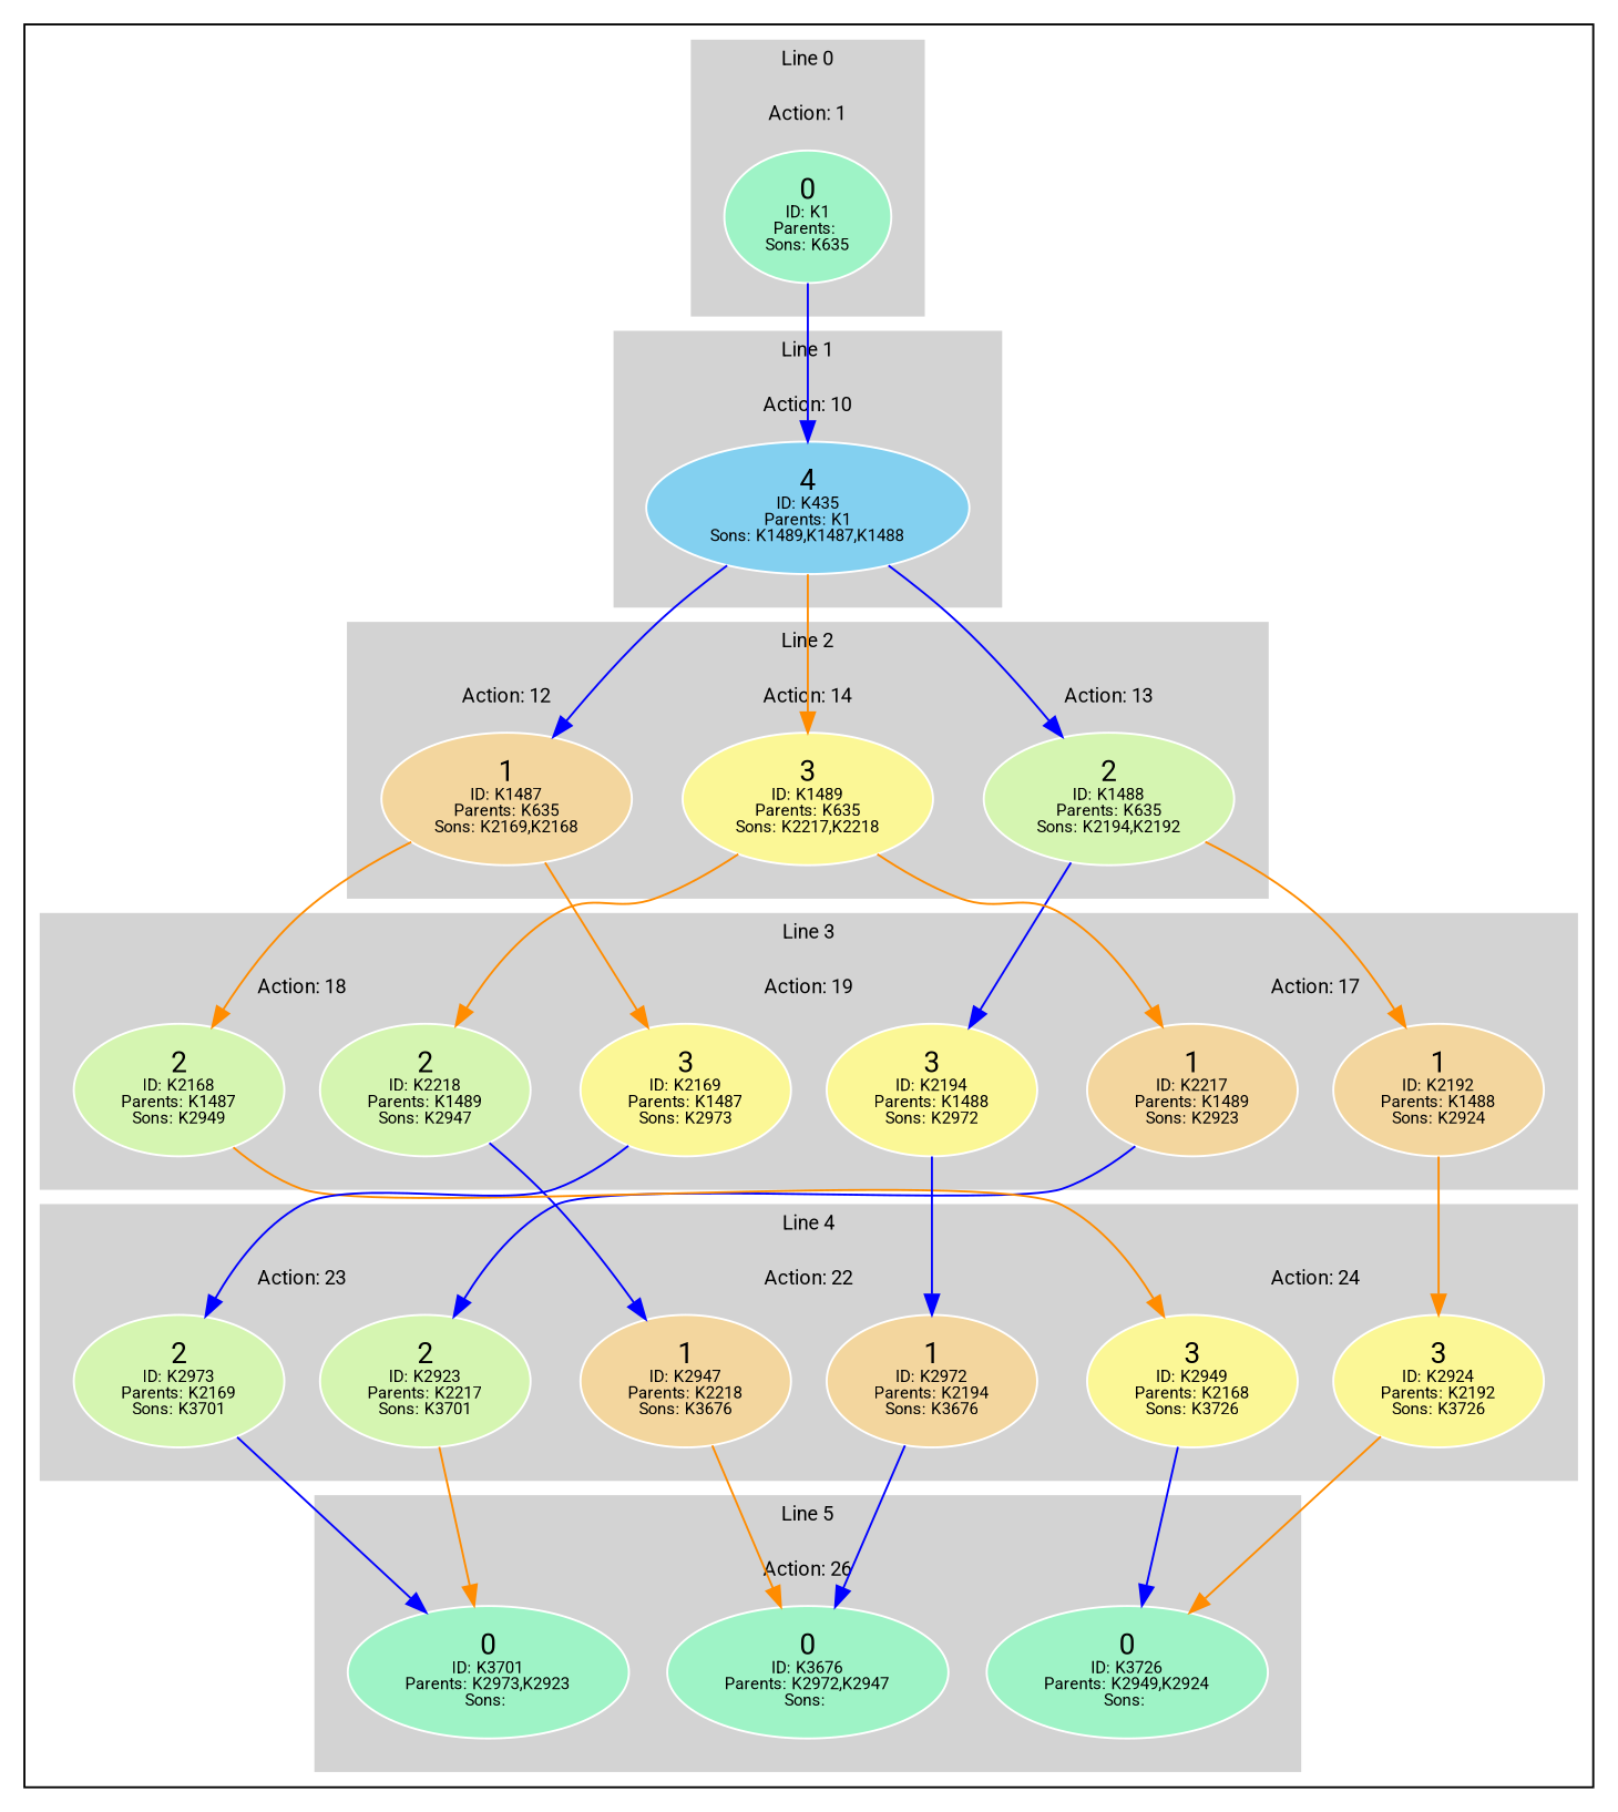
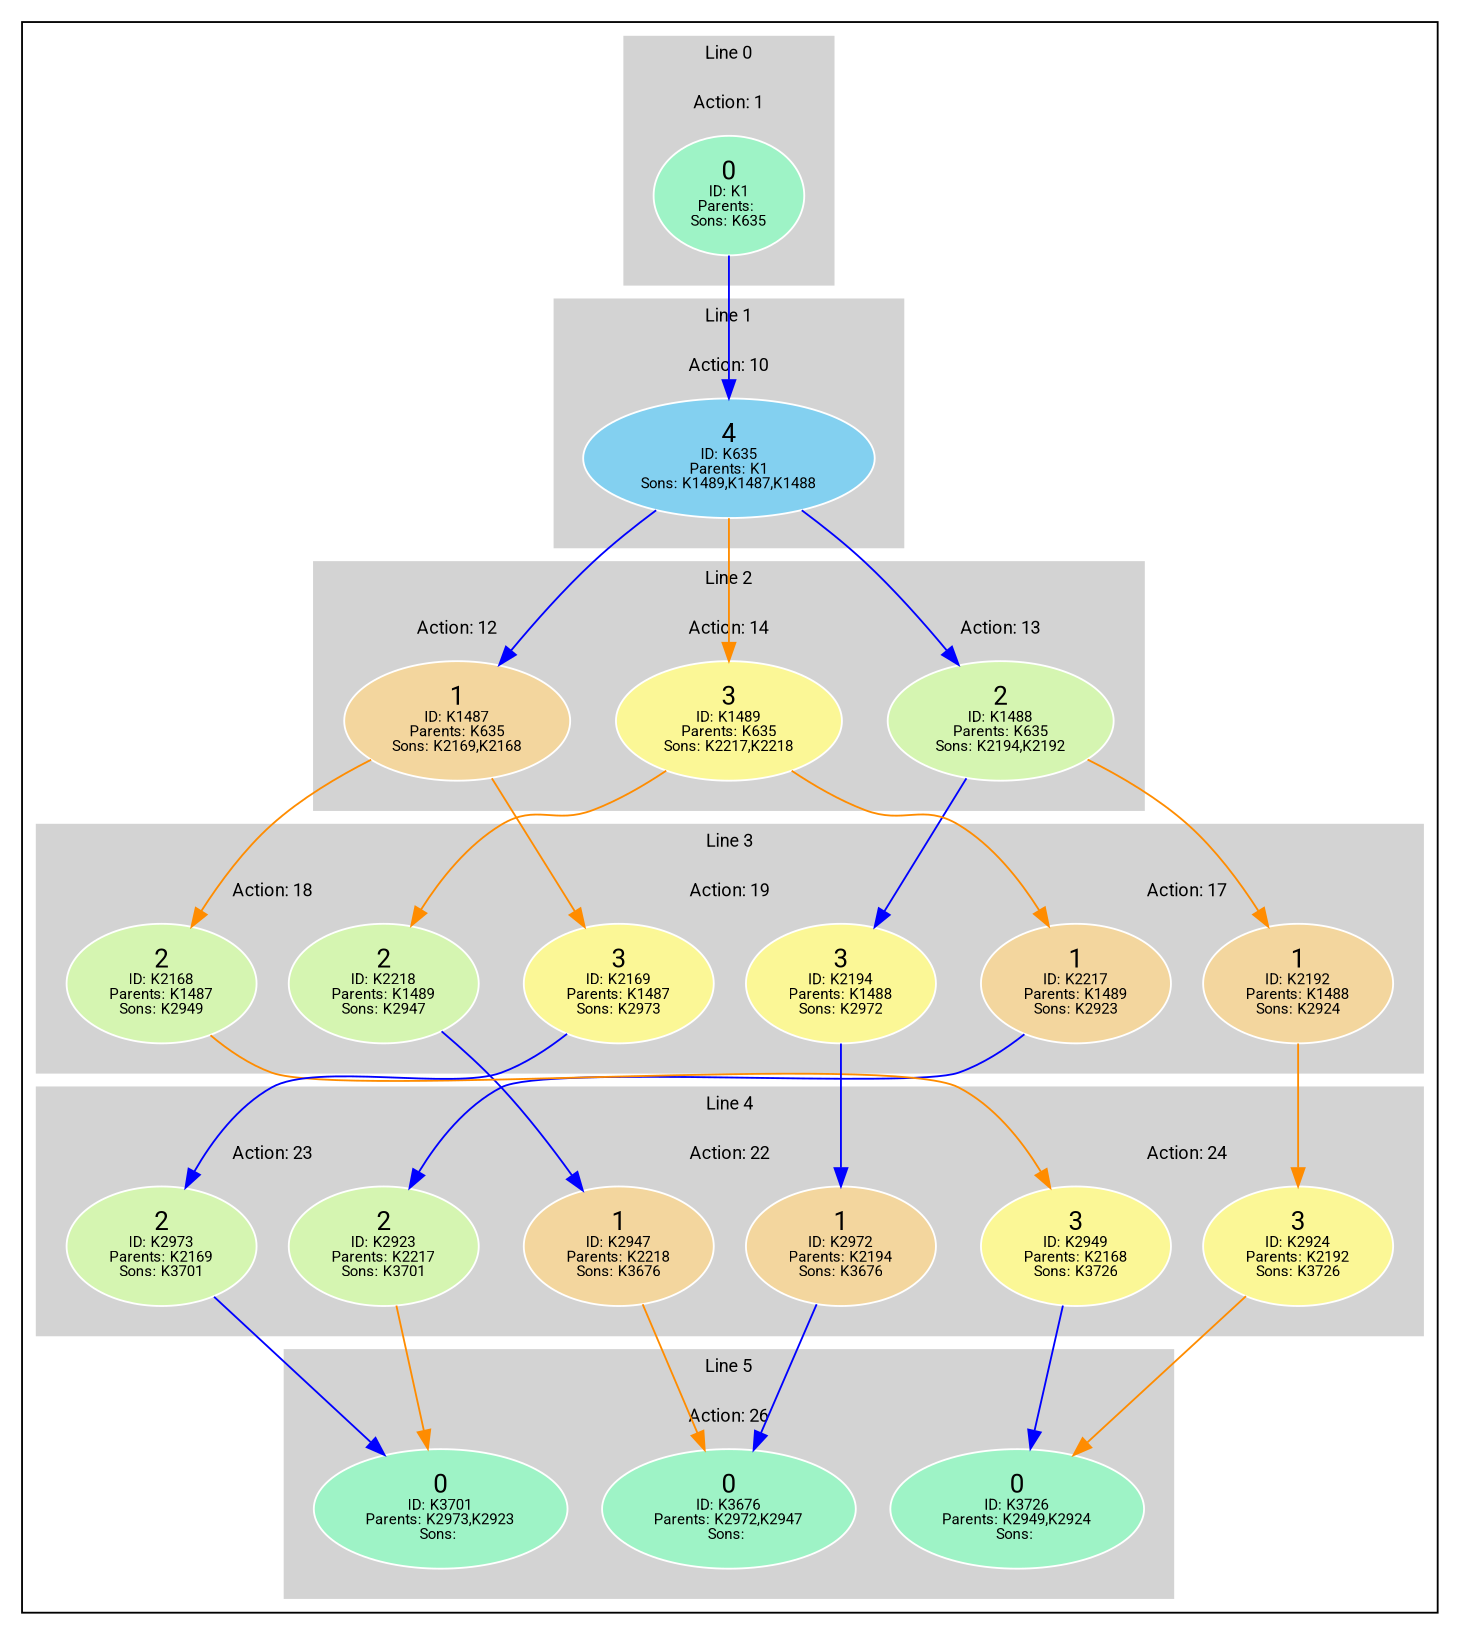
  digraph {
    fontname=Roboto
    node [color=white fillcolor="#fbf796" style=filled fontname=Roboto]
    edge [color=blue fontname=Roboto]
    n1 [fillcolor="#9ef3c6" label=<0<BR /><FONT POINT-SIZE="8">ID: K1</FONT><BR /><FONT POINT-SIZE="8">Parents: </FONT><BR /><FONT POINT-SIZE="8">Sons: K635</FONT>>]
    n2 [label=<3<BR /><FONT POINT-SIZE="8">ID: K2949</FONT><BR /><FONT POINT-SIZE="8">Parents: K2168</FONT><BR /><FONT POINT-SIZE="8">Sons: K3726</FONT>>]
    n3 [label=<3<BR /><FONT POINT-SIZE="8">ID: K2924</FONT><BR /><FONT POINT-SIZE="8">Parents: K2192</FONT><BR /><FONT POINT-SIZE="8">Sons: K3726</FONT>>]
    n4 [fillcolor="#f3d69e" label=<1<BR /><FONT POINT-SIZE="8">ID: K2972</FONT><BR /><FONT POINT-SIZE="8">Parents: K2194</FONT><BR /><FONT POINT-SIZE="8">Sons: K3676</FONT>>]
    n5 [fillcolor="#f3d69e" label=<1<BR /><FONT POINT-SIZE="8">ID: K2947</FONT><BR /><FONT POINT-SIZE="8">Parents: K2218</FONT><BR /><FONT POINT-SIZE="8">Sons: K3676</FONT>>]
    n6 [fillcolor="#d5f5b1" label=<2<BR /><FONT POINT-SIZE="8">ID: K2973</FONT><BR /><FONT POINT-SIZE="8">Parents: K2169</FONT><BR /><FONT POINT-SIZE="8">Sons: K3701</FONT>>]
    n7 [fillcolor="#d5f5b1" label=<2<BR /><FONT POINT-SIZE="8">ID: K2923</FONT><BR /><FONT POINT-SIZE="8">Parents: K2217</FONT><BR /><FONT POINT-SIZE="8">Sons: K3701</FONT>>]
    n8 [fillcolor="#d5f5b1" label=<2<BR /><FONT POINT-SIZE="8">ID: K1488</FONT><BR /><FONT POINT-SIZE="8">Parents: K635</FONT><BR /><FONT POINT-SIZE="8">Sons: K2194,K2192</FONT>>]
    n9 [label=<3<BR /><FONT POINT-SIZE="8">ID: K1489</FONT><BR /><FONT POINT-SIZE="8">Parents: K635</FONT><BR /><FONT POINT-SIZE="8">Sons: K2217,K2218</FONT>>]
    n10 [fillcolor="#f3d69e" label=<1<BR /><FONT POINT-SIZE="8">ID: K1487</FONT><BR /><FONT POINT-SIZE="8">Parents: K635</FONT><BR /><FONT POINT-SIZE="8">Sons: K2169,K2168</FONT>>]
    n11 [fillcolor="#f3d69e" label=<1<BR /><FONT POINT-SIZE="8">ID: K2217</FONT><BR /><FONT POINT-SIZE="8">Parents: K1489</FONT><BR /><FONT POINT-SIZE="8">Sons: K2923</FONT>>]
    n12 [fillcolor="#f3d69e" label=<1<BR /><FONT POINT-SIZE="8">ID: K2192</FONT><BR /><FONT POINT-SIZE="8">Parents: K1488</FONT><BR /><FONT POINT-SIZE="8">Sons: K2924</FONT>>]
    n13 [fillcolor="#d5f5b1" label=<2<BR /><FONT POINT-SIZE="8">ID: K2218</FONT><BR /><FONT POINT-SIZE="8">Parents: K1489</FONT><BR /><FONT POINT-SIZE="8">Sons: K2947</FONT>>]
    n14 [fillcolor="#d5f5b1" label=<2<BR /><FONT POINT-SIZE="8">ID: K2168</FONT><BR /><FONT POINT-SIZE="8">Parents: K1487</FONT><BR /><FONT POINT-SIZE="8">Sons: K2949</FONT>>]
    n15 [label=<3<BR /><FONT POINT-SIZE="8">ID: K2169</FONT><BR /><FONT POINT-SIZE="8">Parents: K1487</FONT><BR /><FONT POINT-SIZE="8">Sons: K2973</FONT>>]
    n16 [label=<3<BR /><FONT POINT-SIZE="8">ID: K2194</FONT><BR /><FONT POINT-SIZE="8">Parents: K1488</FONT><BR /><FONT POINT-SIZE="8">Sons: K2972</FONT>>]
-   n17 [fillcolor="#83d0f0" label=<4<BR /><FONT POINT-SIZE="8">ID: K435</FONT><BR /><FONT POINT-SIZE="8">Parents: K1</FONT><BR /><FONT POINT-SIZE="8">Sons: K1489,K1487,K1488</FONT>>]
+   n17 [fillcolor="#83d0f0" label=<4<BR /><FONT POINT-SIZE="8">ID: K635</FONT><BR /><FONT POINT-SIZE="8">Parents: K1</FONT><BR /><FONT POINT-SIZE="8">Sons: K1489,K1487,K1488</FONT>>]
    n18 [fillcolor="#9ef3c6" label=<0<BR /><FONT POINT-SIZE="8">ID: K3701</FONT><BR /><FONT POINT-SIZE="8">Parents: K2973,K2923</FONT><BR /><FONT POINT-SIZE="8">Sons: </FONT>>]
    n19 [fillcolor="#9ef3c6" label=<0<BR /><FONT POINT-SIZE="8">ID: K3676</FONT><BR /><FONT POINT-SIZE="8">Parents: K2972,K2947</FONT><BR /><FONT POINT-SIZE="8">Sons: </FONT>>]
    n20 [fillcolor="#9ef3c6" label=<0<BR /><FONT POINT-SIZE="8">ID: K3726</FONT><BR /><FONT POINT-SIZE="8">Parents: K2949,K2924</FONT><BR /><FONT POINT-SIZE="8">Sons: </FONT>>]
    subgraph cluster_1 {
      subgraph cluster_2 {
        color=lightgrey
        fontsize=10
        label="Line 0"
        style=filled
        subgraph cluster_3 {
          color=lightgrey
          fontsize=10
          label="Action: 1"
          style=filled
          n1
        }
      }
      subgraph cluster_4 {
        color=lightgrey
        fontsize=10
        label="Line 4"
        style=filled
        subgraph cluster_5 {
          color=lightgrey
          fontsize=10
          label="Action: 24"
          style=filled
          n2
          n3
        }
        subgraph cluster_6 {
          color=lightgrey
          fontsize=10
          label="Action: 22"
          style=filled
          n4
          n5
        }
        subgraph cluster_7 {
          color=lightgrey
          fontsize=10
          label="Action: 23"
          style=filled
          n6
          n7
        }
      }
      subgraph cluster_8 {
        color=lightgrey
        fontsize=10
        label="Line 2"
        style=filled
        subgraph cluster_9 {
          color=lightgrey
          fontsize=10
          label="Action: 13"
          style=filled
          n8
        }
        subgraph cluster_10 {
          color=lightgrey
          fontsize=10
          label="Action: 14"
          style=filled
          n9
        }
        subgraph cluster_11 {
          color=lightgrey
          fontsize=10
          label="Action: 12"
          style=filled
          n10
        }
      }
      subgraph cluster_12 {
        color=lightgrey
        fontsize=10
        label="Line 3"
        style=filled
        subgraph cluster_13 {
          color=lightgrey
          fontsize=10
          label="Action: 17"
          style=filled
          n11
          n12
        }
        subgraph cluster_14 {
          color=lightgrey
          fontsize=10
          label="Action: 18"
          style=filled
          n13
          n14
        }
        subgraph cluster_15 {
          color=lightgrey
          fontsize=10
          label="Action: 19"
          style=filled
          n15
          n16
        }
      }
      subgraph cluster_16 {
        color=lightgrey
        fontsize=10
        label="Line 1"
        style=filled
        subgraph cluster_17 {
          color=lightgrey
          fontsize=10
          label="Action: 10"
          style=filled
          n17
        }
      }
      subgraph cluster_18 {
        color=lightgrey
        fontsize=10
        label="Line 5"
        style=filled
        subgraph cluster_19 {
          color=lightgrey
          fontsize=10
          label="Action: 26"
          style=filled
          n18
          n19
          n20
        }
      }
    }
    n1 -> n17
    n2 -> n20
    n3 -> n20 [color=darkorange]
    n4 -> n19
    n5 -> n19 [color=darkorange]
    n6 -> n18
    n7 -> n18 [color=darkorange]
    n8 -> n12 [color=darkorange]
    n8 -> n16
    n9 -> n11 [color=darkorange]
    n9 -> n13 [color=darkorange]
    n10 -> n14 [color=darkorange]
    n10 -> n15 [color=darkorange]
    n11 -> n7
    n12 -> n3 [color=darkorange]
    n13 -> n5
    n14 -> n2 [color=darkorange]
    n15 -> n6
    n16 -> n4
    n17 -> n8
    n17 -> n9 [color=darkorange]
    n17 -> n10
  }
